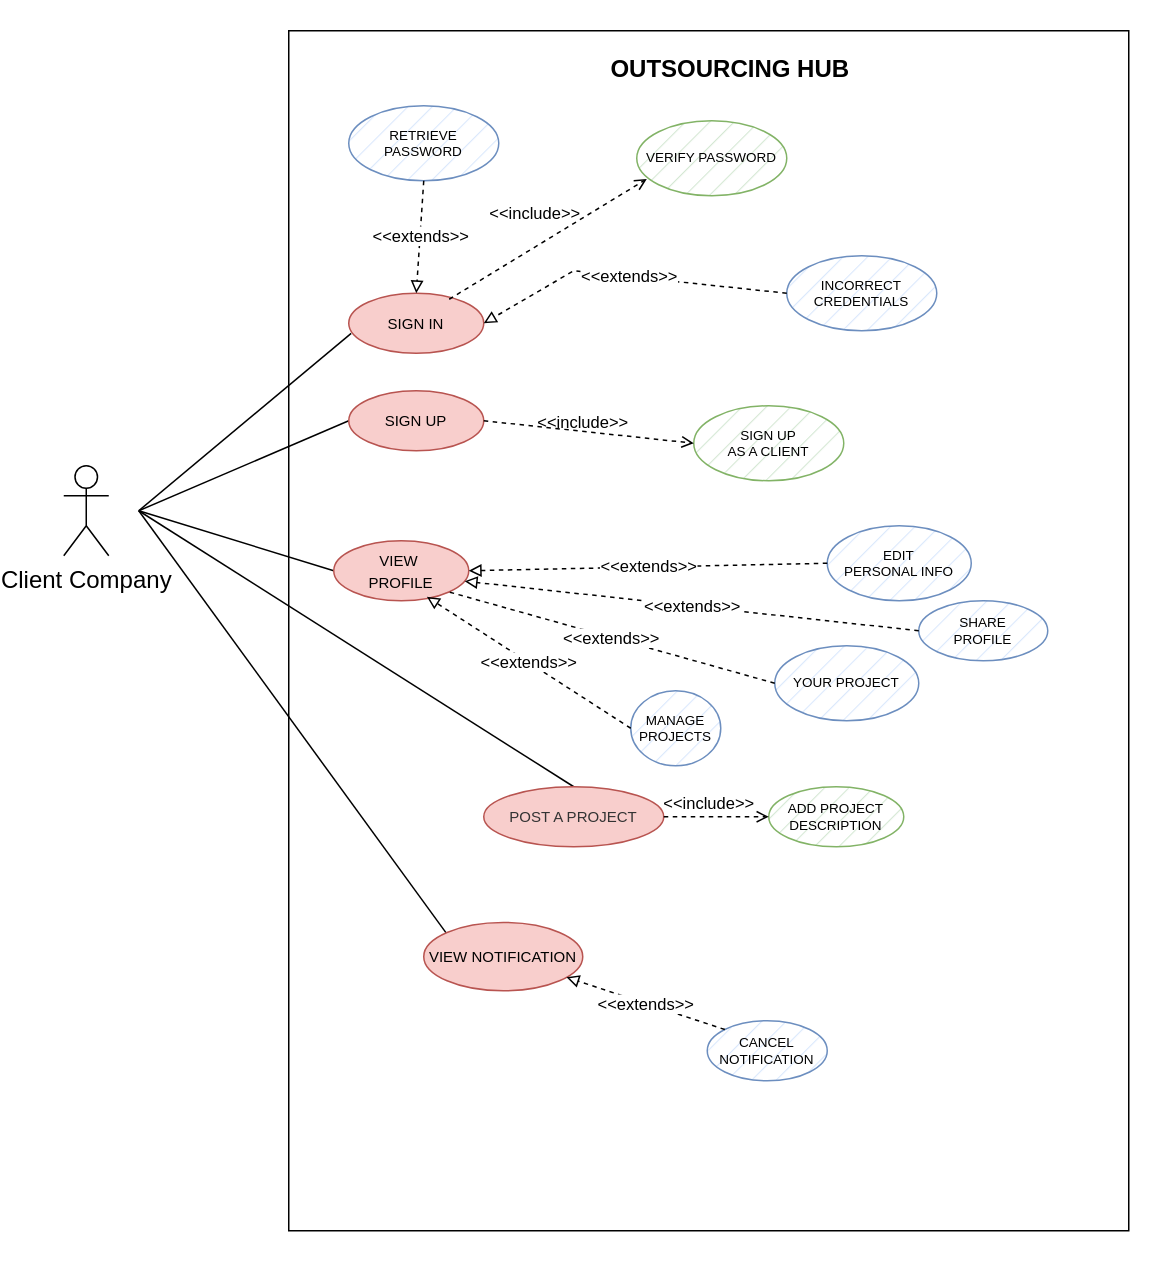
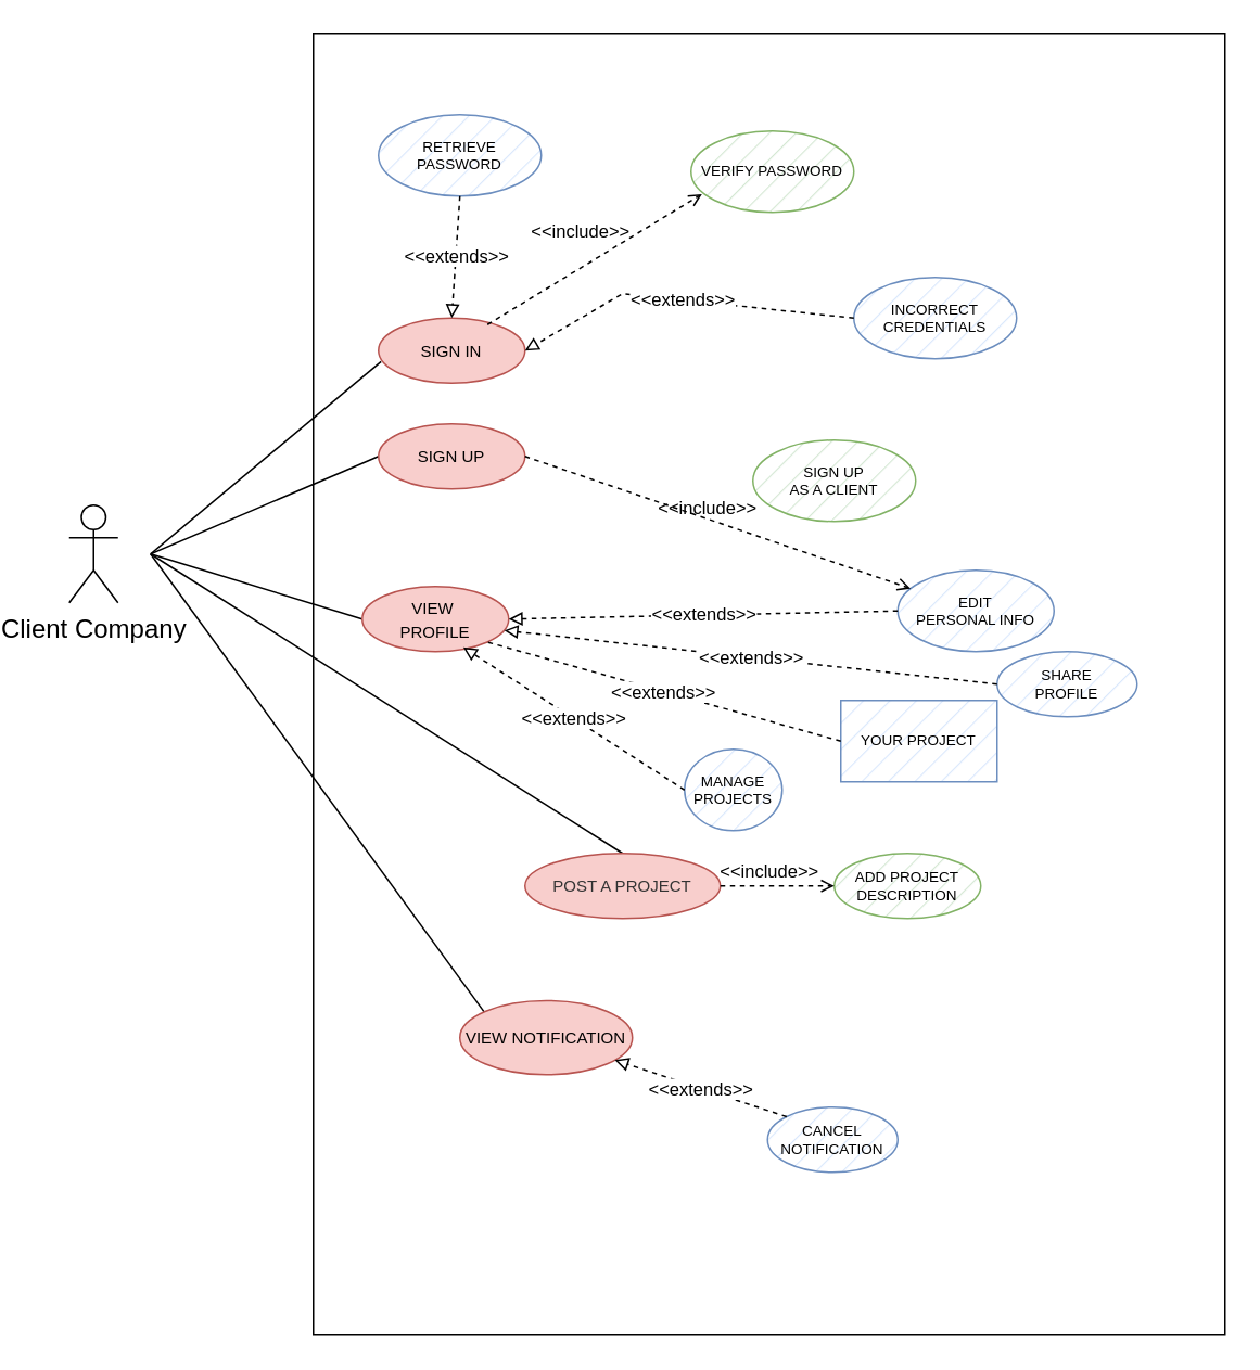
  <mxCell id="0" />
  <mxCell id="1" parent="0" />
  <mxCell id="2" value="" style="rounded=0;whiteSpace=wrap;html=1;" parent="1" vertex="1"><mxGeometry x="170" y="20" width="560" height="800" as="geometry" /></mxCell>
- <mxCell id="3" value="&lt;b&gt;&lt;font style=&quot;font-size: 16px;&quot;&gt;OUTSOURCING HUB&lt;/font&gt;&lt;/b&gt;" style="text;html=1;align=center;verticalAlign=middle;resizable=0;points=[];autosize=1;strokeColor=none;fillColor=none;" parent="1" vertex="1"><mxGeometry x="374" y="30" width="180" height="30" as="geometry" /></mxCell>
  <mxCell id="4" style="edgeStyle=none;rounded=0;orthogonalLoop=1;jettySize=auto;html=1;entryX=0.018;entryY=0.668;entryDx=0;entryDy=0;startArrow=none;startFill=0;strokeColor=default;endArrow=none;endFill=0;strokeWidth=1;entryPerimeter=0;" parent="1" target="8" edge="1"><mxGeometry relative="1" as="geometry"><mxPoint x="70" y="340" as="sourcePoint" /></mxGeometry></mxCell>
  <mxCell id="5" style="edgeStyle=none;rounded=0;orthogonalLoop=1;jettySize=auto;html=1;entryX=0;entryY=0.5;entryDx=0;entryDy=0;strokeColor=default;strokeWidth=1;startArrow=none;startFill=0;endArrow=none;endFill=0;" parent="1" target="11" edge="1"><mxGeometry relative="1" as="geometry"><mxPoint x="70" y="340" as="sourcePoint" /></mxGeometry></mxCell>
  <mxCell id="6" style="edgeStyle=none;rounded=0;orthogonalLoop=1;jettySize=auto;html=1;entryX=0;entryY=0.5;entryDx=0;entryDy=0;strokeColor=default;strokeWidth=1;fontSize=10;startArrow=none;startFill=0;endArrow=none;endFill=0;" parent="1" target="12" edge="1"><mxGeometry relative="1" as="geometry"><mxPoint x="70" y="340" as="sourcePoint" /></mxGeometry></mxCell>
  <mxCell id="7" value="Client Company" style="shape=umlActor;verticalLabelPosition=bottom;verticalAlign=top;html=1;outlineConnect=0;fontSize=16;" parent="1" vertex="1"><mxGeometry x="20" y="310" width="30" height="60" as="geometry" /></mxCell>
  <mxCell id="8" value="&lt;font style=&quot;font-size: 10px;&quot;&gt;SIGN IN&lt;/font&gt;" style="ellipse;whiteSpace=wrap;html=1;fillColor=#f8cecc;strokeColor=#b85450;" parent="1" vertex="1"><mxGeometry x="210" y="195" width="90" height="40" as="geometry" /></mxCell>
  <mxCell id="9" value="&lt;font style=&quot;font-size: 9px;&quot;&gt;INCORRECT&lt;br style=&quot;font-size: 9px;&quot;&gt;CREDENTIALS&lt;/font&gt;" style="ellipse;whiteSpace=wrap;html=1;fillColor=#dae8fc;strokeColor=#6c8ebf;fontSize=9;strokeWidth=1;fillStyle=hatch;" parent="1" vertex="1"><mxGeometry x="502" y="170" width="100" height="50" as="geometry" /></mxCell>
  <mxCell id="10" value="&amp;lt;&amp;lt;extends&amp;gt;&amp;gt;" style="endArrow=block;endFill=0;html=1;rounded=0;dashed=1;exitX=0;exitY=0.5;exitDx=0;exitDy=0;entryX=1;entryY=0.5;entryDx=0;entryDy=0;" parent="1" source="9" target="8" edge="1"><mxGeometry x="-0.005" width="160" relative="1" as="geometry"><mxPoint x="370" y="250" as="sourcePoint" /><mxPoint x="530" y="250" as="targetPoint" /><Array as="points"><mxPoint x="360" y="180" /></Array><mxPoint as="offset" /></mxGeometry></mxCell>
  <mxCell id="11" value="&lt;font style=&quot;font-size: 10px;&quot;&gt;SIGN UP&lt;/font&gt;" style="ellipse;whiteSpace=wrap;html=1;fillColor=#f8cecc;strokeColor=#b85450;" parent="1" vertex="1"><mxGeometry x="210" y="260" width="90" height="40" as="geometry" /></mxCell>
  <mxCell id="12" value="&lt;font style=&quot;font-size: 10px;&quot;&gt;VIEW&amp;nbsp;&lt;br&gt;PROFILE&lt;/font&gt;" style="ellipse;whiteSpace=wrap;html=1;fillColor=#f8cecc;strokeColor=#b85450;" parent="1" vertex="1"><mxGeometry x="200" y="360" width="90" height="40" as="geometry" /></mxCell>
  <mxCell id="13" value="&lt;font style=&quot;font-size: 9px;&quot;&gt;EDIT&lt;br style=&quot;font-size: 9px;&quot;&gt;PERSONAL INFO&lt;br style=&quot;font-size: 9px;&quot;&gt;&lt;/font&gt;" style="ellipse;whiteSpace=wrap;html=1;fillColor=#dae8fc;strokeColor=#6c8ebf;fontSize=9;strokeWidth=1;fillStyle=hatch;" parent="1" vertex="1"><mxGeometry x="529" y="350" width="96" height="50" as="geometry" /></mxCell>
  <mxCell id="14" value="&lt;font style=&quot;font-size: 9px;&quot;&gt;RETRIEVE&lt;br style=&quot;font-size: 9px;&quot;&gt;PASSWORD&lt;/font&gt;" style="ellipse;whiteSpace=wrap;html=1;fillColor=#dae8fc;strokeColor=#6c8ebf;fontSize=9;strokeWidth=1;fillStyle=hatch;" parent="1" vertex="1"><mxGeometry x="210" y="70" width="100" height="50" as="geometry" /></mxCell>
  <mxCell id="15" value="&amp;lt;&amp;lt;extends&amp;gt;&amp;gt;" style="endArrow=block;endFill=0;html=1;rounded=0;dashed=1;exitX=0.5;exitY=1;exitDx=0;exitDy=0;entryX=0.5;entryY=0;entryDx=0;entryDy=0;" parent="1" source="14" target="8" edge="1"><mxGeometry x="-0.009" width="160" relative="1" as="geometry"><mxPoint x="240" y="210" as="sourcePoint" /><mxPoint x="170" y="175" as="targetPoint" /><Array as="points" /><mxPoint as="offset" /></mxGeometry></mxCell>
  <mxCell id="16" value="&amp;lt;&amp;lt;extends&amp;gt;&amp;gt;" style="endArrow=block;endFill=0;html=1;rounded=0;dashed=1;exitX=0;exitY=0.5;exitDx=0;exitDy=0;entryX=1;entryY=0.5;entryDx=0;entryDy=0;" parent="1" source="13" target="12" edge="1"><mxGeometry x="-0.001" width="160" relative="1" as="geometry"><mxPoint x="400" y="165" as="sourcePoint" /><mxPoint x="310" y="225" as="targetPoint" /><Array as="points" /><mxPoint as="offset" /></mxGeometry></mxCell>
  <mxCell id="17" value="&amp;lt;&amp;lt;include&amp;gt;&amp;gt;" style="html=1;verticalAlign=bottom;labelBackgroundColor=none;endArrow=open;endFill=0;dashed=1;rounded=0;exitX=0.744;exitY=0.1;exitDx=0;exitDy=0;exitPerimeter=0;entryX=0.067;entryY=0.776;entryDx=0;entryDy=0;entryPerimeter=0;" parent="1" source="8" target="18" edge="1"><mxGeometry x="-0.033" y="11" width="160" relative="1" as="geometry"><mxPoint x="338" y="120" as="sourcePoint" /><mxPoint x="500" y="110" as="targetPoint" /><mxPoint x="-1" as="offset" /></mxGeometry></mxCell>
  <mxCell id="18" value="&lt;font style=&quot;font-size: 9px;&quot;&gt;VERIFY PASSWORD&lt;/font&gt;" style="ellipse;whiteSpace=wrap;html=1;fillColor=#d5e8d4;strokeColor=#82b366;fontSize=9;strokeWidth=1;fillStyle=hatch;" parent="1" vertex="1"><mxGeometry x="402" y="80" width="100" height="50" as="geometry" /></mxCell>
  <mxCell id="19" style="edgeStyle=none;rounded=0;orthogonalLoop=1;jettySize=auto;html=1;strokeColor=default;strokeWidth=1;fontSize=10;startArrow=none;startFill=0;endArrow=none;endFill=0;exitX=0.5;exitY=0;exitDx=0;exitDy=0;" parent="1" source="22" edge="1"><mxGeometry relative="1" as="geometry"><mxPoint x="70" y="340" as="targetPoint" /><mxPoint x="243.18" y="605.858" as="sourcePoint" /></mxGeometry></mxCell>
  <mxCell id="20" value="&lt;font style=&quot;font-size: 9px;&quot;&gt;SIGN UP&lt;br&gt;AS A CLIENT&lt;br&gt;&lt;/font&gt;" style="ellipse;whiteSpace=wrap;html=1;fillColor=#d5e8d4;strokeColor=#82b366;fontSize=9;strokeWidth=1;fillStyle=hatch;" parent="1" vertex="1"><mxGeometry x="440" y="270" width="100" height="50" as="geometry" /></mxCell>
- <mxCell id="21" value="&amp;lt;&amp;lt;include&amp;gt;&amp;gt;" style="html=1;verticalAlign=bottom;labelBackgroundColor=none;endArrow=open;endFill=0;dashed=1;rounded=0;exitX=1;exitY=0.5;exitDx=0;exitDy=0;entryX=0;entryY=0.5;entryDx=0;entryDy=0;" parent="1" source="11" target="20" edge="1"><mxGeometry x="-0.05" y="-3" width="160" relative="1" as="geometry"><mxPoint x="286.96" y="209" as="sourcePoint" /><mxPoint x="418.7" y="128.8" as="targetPoint" /><mxPoint as="offset" /></mxGeometry></mxCell>
+ <mxCell id="21" value="&amp;lt;&amp;lt;include&amp;gt;&amp;gt;" style="html=1;verticalAlign=bottom;labelBackgroundColor=none;endArrow=open;endFill=0;dashed=1;rounded=0;exitX=1;exitY=0.5;exitDx=0;exitDy=0;" parent="1" source="11" target="13" edge="1"><mxGeometry x="-0.05" y="-3" width="160" relative="1" as="geometry"><mxPoint x="286.96" y="209" as="sourcePoint" /><mxPoint x="418.7" y="128.8" as="targetPoint" /><mxPoint as="offset" /></mxGeometry></mxCell>
  <mxCell id="22" value="&lt;font size=&quot;1&quot; color=&quot;#333333&quot;&gt;POST A PROJECT&lt;br&gt;&lt;/font&gt;" style="ellipse;whiteSpace=wrap;html=1;fillColor=#f8cecc;strokeColor=#b85450;" parent="1" vertex="1"><mxGeometry x="300" y="524" width="120" height="40" as="geometry" /></mxCell>
  <mxCell id="23" value="&lt;font style=&quot;font-size: 9px;&quot;&gt;MANAGE PROJECTS&lt;br style=&quot;font-size: 9px;&quot;&gt;&lt;/font&gt;" style="ellipse;whiteSpace=wrap;html=1;fillColor=#dae8fc;strokeColor=#6c8ebf;fontSize=9;strokeWidth=1;fillStyle=hatch;" parent="1" vertex="1"><mxGeometry x="398" y="460" width="60" height="50" as="geometry" /></mxCell>
  <mxCell id="24" value="&amp;lt;&amp;lt;extends&amp;gt;&amp;gt;" style="endArrow=block;endFill=0;html=1;rounded=0;dashed=1;exitX=0;exitY=0.5;exitDx=0;exitDy=0;entryX=0.69;entryY=0.935;entryDx=0;entryDy=0;entryPerimeter=0;" parent="1" source="23" target="12" edge="1"><mxGeometry x="-0.001" width="160" relative="1" as="geometry"><mxPoint x="539" y="535" as="sourcePoint" /><mxPoint x="435" y="530" as="targetPoint" /><Array as="points" /><mxPoint as="offset" /></mxGeometry></mxCell>
- <mxCell id="25" value="&lt;font style=&quot;font-size: 9px;&quot;&gt;YOUR PROJECT&lt;br style=&quot;font-size: 9px;&quot;&gt;&lt;/font&gt;" style="ellipse;whiteSpace=wrap;html=1;fillColor=#dae8fc;strokeColor=#6c8ebf;fontSize=9;strokeWidth=1;fillStyle=hatch;" parent="1" vertex="1"><mxGeometry x="494" y="430" width="96" height="50" as="geometry" /></mxCell>
+ <mxCell id="25" value="&lt;font style=&quot;font-size: 9px;&quot;&gt;YOUR PROJECT&lt;br style=&quot;font-size: 9px;&quot;&gt;&lt;/font&gt;" style="whiteSpace=wrap;html=1;fillColor=#dae8fc;strokeColor=#6c8ebf;fontSize=9;strokeWidth=1;fillStyle=hatch;rounded=0;" parent="1" vertex="1"><mxGeometry x="494" y="430" width="96" height="50" as="geometry" /></mxCell>
  <mxCell id="26" value="&amp;lt;&amp;lt;extends&amp;gt;&amp;gt;" style="endArrow=none;endFill=0;html=1;rounded=0;dashed=1;exitX=0;exitY=0.5;exitDx=0;exitDy=0;entryX=1;entryY=1;entryDx=0;entryDy=0;" parent="1" source="25" target="12" edge="1"><mxGeometry x="-0.001" width="160" relative="1" as="geometry"><mxPoint x="404" y="395" as="sourcePoint" /><mxPoint x="300" y="390" as="targetPoint" /><Array as="points" /><mxPoint as="offset" /></mxGeometry></mxCell>
  <mxCell id="27" style="rounded=0;orthogonalLoop=1;jettySize=auto;html=1;exitX=0;exitY=0;exitDx=0;exitDy=0;endArrow=none;endFill=0;" parent="1" source="28" edge="1"><mxGeometry relative="1" as="geometry"><mxPoint x="70" y="340" as="targetPoint" /></mxGeometry></mxCell>
  <mxCell id="28" value="&lt;font size=&quot;1&quot;&gt;VIEW NOTIFICATION&lt;/font&gt;" style="ellipse;whiteSpace=wrap;html=1;fillColor=#f8cecc;strokeColor=#b85450;" parent="1" vertex="1"><mxGeometry x="260" y="614.5" width="106" height="45.5" as="geometry" /></mxCell>
  <mxCell id="29" value="CANCEL&lt;br&gt;NOTIFICATION" style="ellipse;whiteSpace=wrap;html=1;fillColor=#dae8fc;strokeColor=#6c8ebf;fontSize=9;strokeWidth=1;fillStyle=hatch;" parent="1" vertex="1"><mxGeometry x="449" y="680" width="80" height="40" as="geometry" /></mxCell>
  <mxCell id="30" value="&amp;lt;&amp;lt;extends&amp;gt;&amp;gt;" style="endArrow=block;endFill=0;html=1;rounded=0;dashed=1;exitX=0;exitY=0;exitDx=0;exitDy=0;" parent="1" source="29" target="28" edge="1"><mxGeometry x="-0.009" width="160" relative="1" as="geometry"><mxPoint x="539.5" y="627.25" as="sourcePoint" /><mxPoint x="320" y="680" as="targetPoint" /><Array as="points" /><mxPoint as="offset" /></mxGeometry></mxCell>
  <mxCell id="31" value="&lt;font style=&quot;font-size: 9px;&quot;&gt;SHARE&lt;br&gt;PROFILE&lt;br style=&quot;font-size: 9px;&quot;&gt;&lt;/font&gt;" style="ellipse;whiteSpace=wrap;html=1;fillColor=#dae8fc;strokeColor=#6c8ebf;fontSize=9;strokeWidth=1;fillStyle=hatch;" parent="1" vertex="1"><mxGeometry x="590" y="400" width="86" height="40" as="geometry" /></mxCell>
  <mxCell id="32" value="&amp;lt;&amp;lt;extends&amp;gt;&amp;gt;" style="endArrow=block;endFill=0;html=1;rounded=0;dashed=1;exitX=0;exitY=0.5;exitDx=0;exitDy=0;entryX=0.97;entryY=0.674;entryDx=0;entryDy=0;entryPerimeter=0;" parent="1" source="31" target="12" edge="1"><mxGeometry x="-0.001" width="160" relative="1" as="geometry"><mxPoint x="539" y="385" as="sourcePoint" /><mxPoint x="300" y="390" as="targetPoint" /><Array as="points" /><mxPoint as="offset" /></mxGeometry></mxCell>
  <mxCell id="33" value="&lt;font style=&quot;font-size: 9px;&quot;&gt;ADD PROJECT&lt;br&gt;DESCRIPTION&lt;br style=&quot;font-size: 9px;&quot;&gt;&lt;/font&gt;" style="ellipse;whiteSpace=wrap;html=1;fillColor=#d5e8d4;strokeColor=#82b366;fontSize=9;strokeWidth=1;fillStyle=hatch;" parent="1" vertex="1"><mxGeometry x="490" y="524" width="90" height="40" as="geometry" /></mxCell>
  <mxCell id="34" value="&amp;lt;&amp;lt;include&amp;gt;&amp;gt;" style="html=1;verticalAlign=bottom;labelBackgroundColor=none;endArrow=open;endFill=0;dashed=1;rounded=0;exitX=1;exitY=0.5;exitDx=0;exitDy=0;entryX=0;entryY=0.5;entryDx=0;entryDy=0;" parent="1" target="33" edge="1"><mxGeometry x="-0.143" width="160" relative="1" as="geometry"><mxPoint x="420" y="544" as="sourcePoint" /><mxPoint x="430" y="194" as="targetPoint" /><mxPoint as="offset" /></mxGeometry></mxCell>
